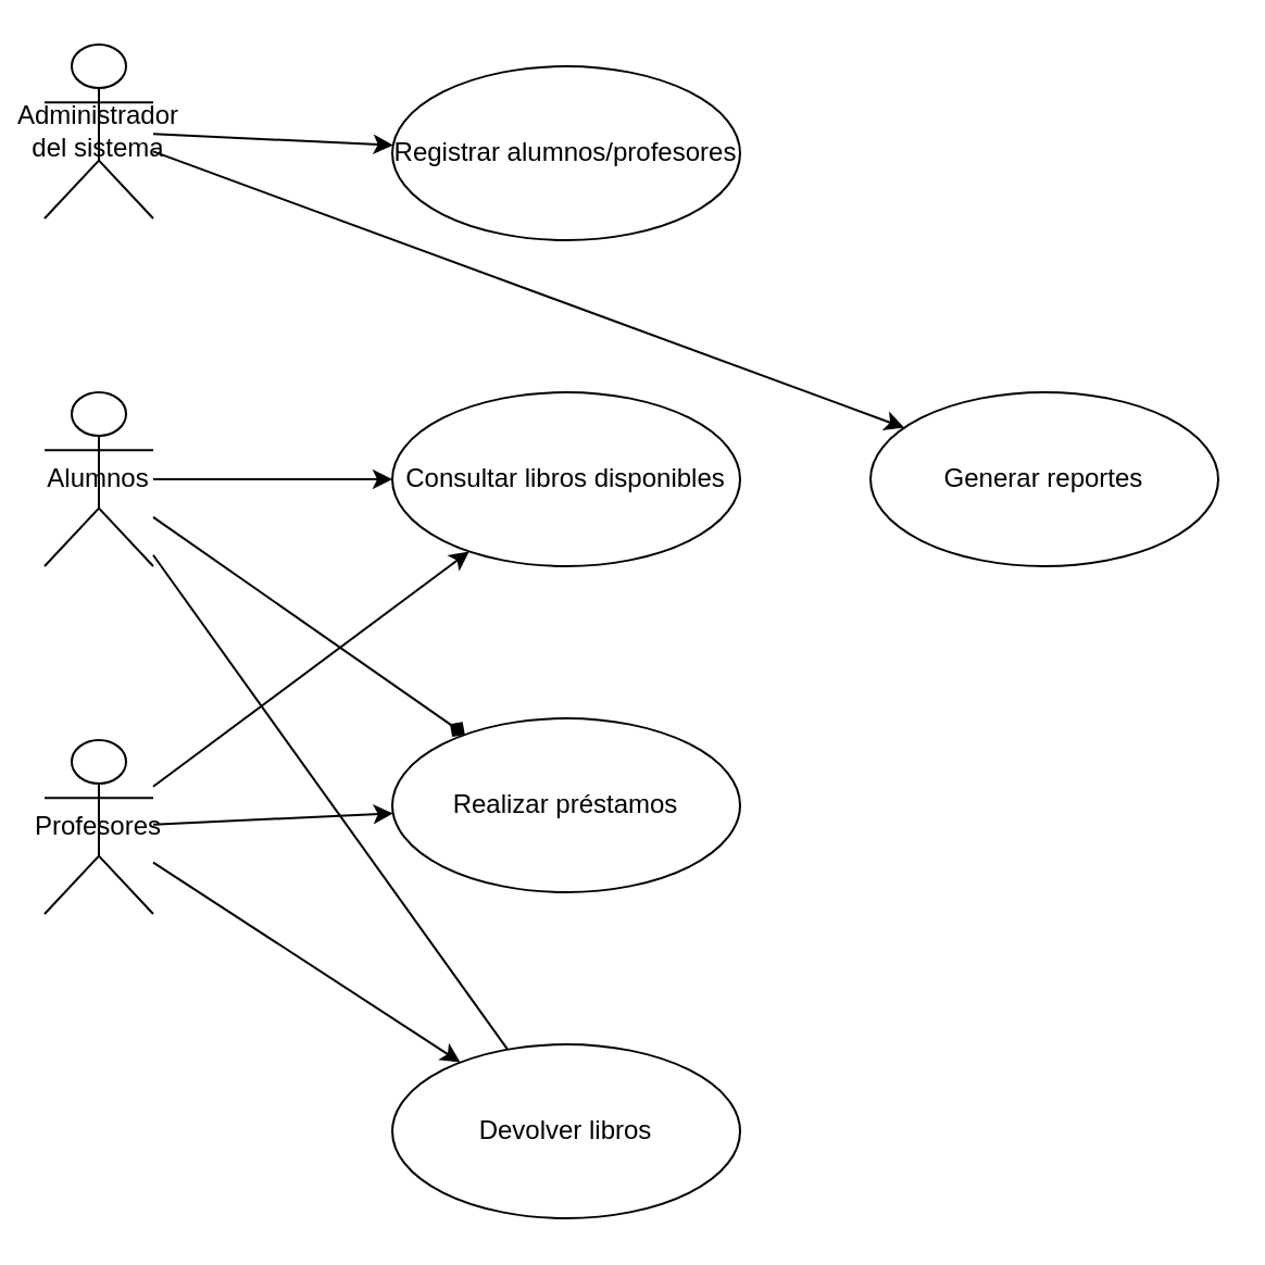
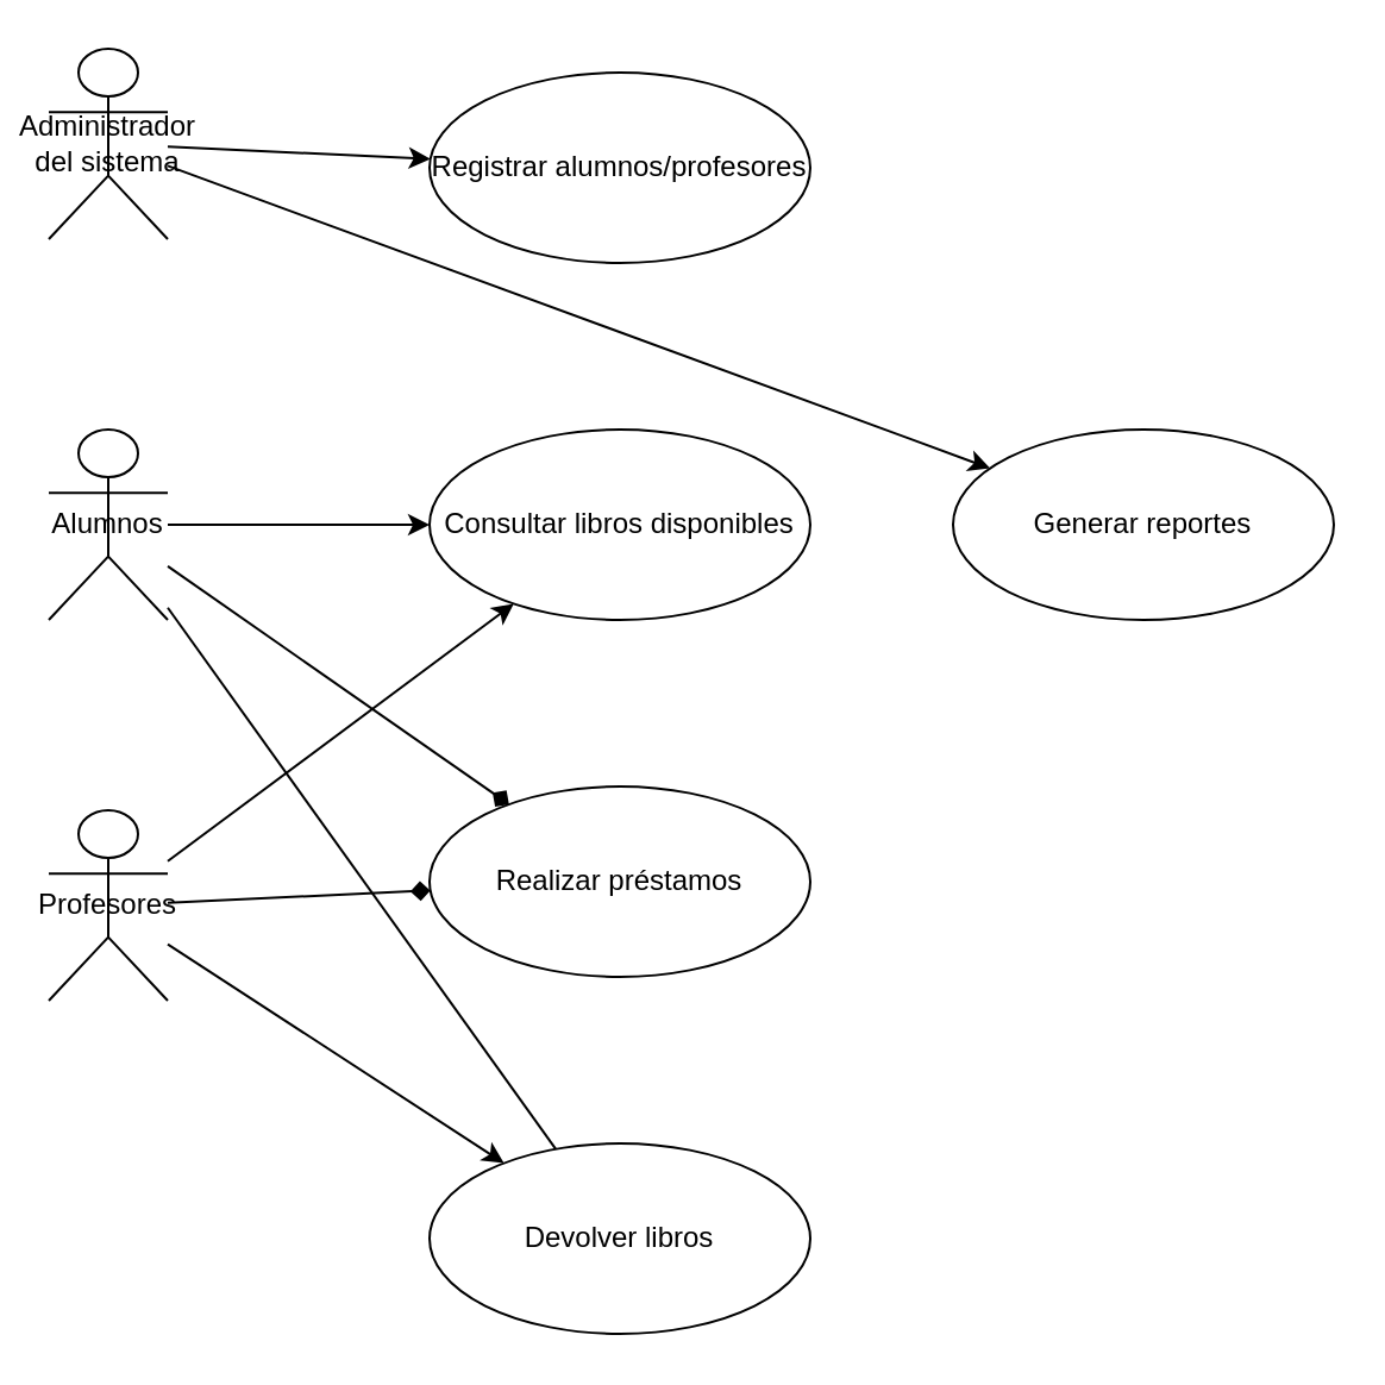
  <mxCell id="0" />
  <mxCell id="1" parent="0" />
  <mxCell id="2" value="Administrador del sistema" style="shape=umlActor;whiteSpace=wrap;html=1;" vertex="1" parent="1"><mxGeometry x="20" y="20" width="50" height="80" as="geometry" /></mxCell>
  <mxCell id="3" value="Alumnos" style="shape=umlActor;whiteSpace=wrap;html=1;" vertex="1" parent="1"><mxGeometry x="20" y="180" width="50" height="80" as="geometry" /></mxCell>
  <mxCell id="4" value="Profesores" style="shape=umlActor;whiteSpace=wrap;html=1;" vertex="1" parent="1"><mxGeometry x="20" y="340" width="50" height="80" as="geometry" /></mxCell>
  <mxCell id="5" value="Registrar alumnos/profesores" style="ellipse;whiteSpace=wrap;html=1;" vertex="1" parent="1"><mxGeometry x="180" y="30" width="160" height="80" as="geometry" /></mxCell>
  <mxCell id="6" value="Consultar libros disponibles" style="ellipse;whiteSpace=wrap;html=1;" vertex="1" parent="1"><mxGeometry x="180" y="180" width="160" height="80" as="geometry" /></mxCell>
  <mxCell id="7" value="Realizar préstamos" style="ellipse;whiteSpace=wrap;html=1;" vertex="1" parent="1"><mxGeometry x="180" y="330" width="160" height="80" as="geometry" /></mxCell>
  <mxCell id="8" value="Devolver libros" style="ellipse;whiteSpace=wrap;html=1;" vertex="1" parent="1"><mxGeometry x="180" y="480" width="160" height="80" as="geometry" /></mxCell>
  <mxCell id="9" value="Generar reportes" style="ellipse;whiteSpace=wrap;html=1;" vertex="1" parent="1"><mxGeometry x="400" y="180" width="160" height="80" as="geometry" /></mxCell>
  <mxCell id="10" edge="1" parent="1" source="2" target="5"><mxGeometry relative="1" as="geometry" /></mxCell>
  <mxCell id="11" edge="1" parent="1" source="2" target="9"><mxGeometry relative="1" as="geometry" /></mxCell>
  <mxCell id="12" edge="1" parent="1" source="3" target="7" style="endArrow=diamond;"><mxGeometry relative="1" as="geometry" /></mxCell>
  <mxCell id="13" edge="1" parent="1" source="3" target="6"><mxGeometry relative="1" as="geometry" /></mxCell>
- <mxCell id="14" edge="1" parent="1" source="4" target="7"><mxGeometry relative="1" as="geometry" /></mxCell>
+ <mxCell id="14" edge="1" parent="1" source="4" target="7" style="endArrow=diamond;"><mxGeometry relative="1" as="geometry" /></mxCell>
  <mxCell id="15" edge="1" parent="1" source="4" target="6"><mxGeometry relative="1" as="geometry" /></mxCell>
  <mxCell id="16" edge="1" parent="1" source="3" target="8" style="endArrow=none;"><mxGeometry relative="1" as="geometry" /></mxCell>
  <mxCell id="17" edge="1" parent="1" source="4" target="8"><mxGeometry relative="1" as="geometry" /></mxCell>
